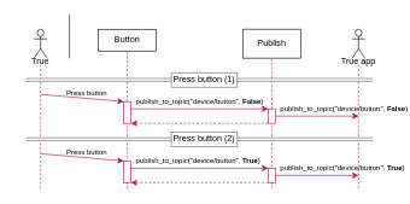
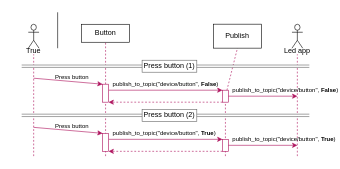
  <mxCell id="0" />
  <mxCell id="1" parent="0" />
  <mxCell id="2" value="" style="endArrow=none;html=1;rounded=0;strokeColor=#AD105C;dashed=1;entryX=0.5;entryY=1;entryDx=0;entryDy=0;" edge="1" parent="1" source="23" target="20"><mxGeometry width="50" height="50" relative="1" as="geometry"><mxPoint x="174.58" y="550" as="sourcePoint" /><mxPoint x="174.58" y="80" as="targetPoint" /></mxGeometry></mxCell>
  <mxCell id="3" value="" style="endArrow=none;html=1;rounded=0;strokeColor=#AD105C;dashed=1;entryX=0.5;entryY=1;entryDx=0;entryDy=0;" edge="1" parent="1" source="26" target="7"><mxGeometry width="50" height="50" relative="1" as="geometry"><mxPoint x="374.66" y="550" as="sourcePoint" /><mxPoint x="374.66" y="80" as="targetPoint" /></mxGeometry></mxCell>
  <mxCell id="4" value="" style="endArrow=none;html=1;rounded=0;strokeColor=#AD105C;dashed=1;" edge="1" parent="1"><mxGeometry width="50" height="50" relative="1" as="geometry"><mxPoint x="55" y="260" as="sourcePoint" /><mxPoint x="55" y="90" as="targetPoint" /></mxGeometry></mxCell>
  <mxCell id="5" value="" style="endArrow=none;html=1;rounded=0;strokeColor=#AD105C;dashed=1;" parent="1" edge="1"><mxGeometry width="50" height="50" relative="1" as="geometry"><mxPoint x="495" y="260" as="sourcePoint" /><mxPoint x="495" y="90" as="targetPoint" /></mxGeometry></mxCell>
  <mxCell id="6" value="" style="endArrow=none;html=1;rounded=0;" parent="1" edge="1"><mxGeometry width="50" height="50" relative="1" as="geometry"><mxPoint x="95" y="80" as="sourcePoint" /><mxPoint x="95" y="20" as="targetPoint" /></mxGeometry></mxCell>
- <mxCell id="7" value="Publish" style="rounded=0;whiteSpace=wrap;html=1;" parent="1" vertex="1"><mxGeometry x="335" y="39.83" width="80" height="40" as="geometry" /></mxCell>
+ <mxCell id="7" value="Publish" style="rounded=0;whiteSpace=wrap;html=1;" parent="1" vertex="1"><mxGeometry x="355" y="39.83" width="80" height="40" as="geometry" /></mxCell>
  <mxCell id="8" value="" style="endArrow=classic;html=1;rounded=0;strokeColor=#AD105C;entryX=0;entryY=0;entryDx=0;entryDy=0;" parent="1" edge="1" target="26"><mxGeometry width="50" height="50" relative="1" as="geometry"><mxPoint x="180" y="150" as="sourcePoint" /><mxPoint x="335" y="150" as="targetPoint" /></mxGeometry></mxCell>
  <mxCell id="9" value="&lt;div&gt;publish_to_topic(&lt;span style=&quot;background-color: initial;&quot;&gt;&quot;device/button&quot;,&amp;nbsp;&lt;/span&gt;&lt;b style=&quot;background-color: initial;&quot;&gt;False&lt;/b&gt;&lt;span style=&quot;background-color: initial;&quot;&gt;)&lt;/span&gt;&lt;/div&gt;" style="text;html=1;strokeColor=none;fillColor=none;align=left;verticalAlign=middle;whiteSpace=wrap;rounded=0;fontSize=10;" parent="1" vertex="1"><mxGeometry x="185" y="133" width="150" height="14" as="geometry" /></mxCell>
  <mxCell id="10" value="" style="endArrow=classic;html=1;rounded=0;strokeColor=#AD105C;dashed=1;exitX=0;exitY=1;exitDx=0;exitDy=0;entryX=1;entryY=1;entryDx=0;entryDy=0;" parent="1" edge="1" target="23" source="26"><mxGeometry width="50" height="50" relative="1" as="geometry"><mxPoint x="370" y="170" as="sourcePoint" /><mxPoint x="180" y="170" as="targetPoint" /></mxGeometry></mxCell>
  <mxCell id="11" value="" style="group" parent="1" vertex="1" connectable="0"><mxGeometry x="35" y="108" width="480" height="14" as="geometry" /></mxCell>
  <mxCell id="12" value="" style="rounded=0;whiteSpace=wrap;html=1;strokeColor=none;" parent="11" vertex="1"><mxGeometry width="480.0" height="4" as="geometry" /></mxCell>
  <mxCell id="13" value="Press button (1)" style="rounded=0;whiteSpace=wrap;html=1;strokeColor=#666666;" parent="11" vertex="1"><mxGeometry x="200.949" y="-8" width="91.281" height="20" as="geometry" /></mxCell>
  <mxCell id="14" value="" style="endArrow=none;html=1;rounded=0;shape=link;strokeColor=#666666;entryX=1;entryY=0.5;entryDx=0;entryDy=0;" parent="11" source="13" target="12" edge="1"><mxGeometry width="50" height="50" relative="1" as="geometry"><mxPoint x="73.22" y="-0.04" as="sourcePoint" /><mxPoint x="463.729" y="-8" as="targetPoint" /></mxGeometry></mxCell>
  <mxCell id="15" value="" style="endArrow=none;html=1;rounded=0;shape=link;strokeColor=#666666;exitX=0;exitY=0.5;exitDx=0;exitDy=0;" parent="11" target="13" edge="1" source="12"><mxGeometry width="50" height="50" relative="1" as="geometry"><mxPoint x="-26.667" y="2" as="sourcePoint" /><mxPoint x="426.667" y="-0.04" as="targetPoint" /></mxGeometry></mxCell>
  <mxCell id="16" value="" style="shape=umlActor;verticalLabelPosition=bottom;verticalAlign=top;html=1;outlineConnect=0;" parent="1" vertex="1"><mxGeometry x="486" y="40" width="18" height="40" as="geometry" /></mxCell>
- <mxCell id="17" value="True app" style="text;html=1;strokeColor=none;fillColor=none;align=center;verticalAlign=middle;whiteSpace=wrap;rounded=0;" parent="1" vertex="1"><mxGeometry x="460.94" y="79.83" width="68.12" height="10" as="geometry" /></mxCell>
+ <mxCell id="17" value="Led app" style="text;html=1;strokeColor=none;fillColor=none;align=center;verticalAlign=middle;whiteSpace=wrap;rounded=0;" parent="1" vertex="1"><mxGeometry x="460.94" y="79.83" width="68.12" height="10" as="geometry" /></mxCell>
  <mxCell id="18" value="" style="shape=umlActor;verticalLabelPosition=bottom;verticalAlign=top;html=1;outlineConnect=0;" vertex="1" parent="1"><mxGeometry x="46" y="40" width="18" height="40" as="geometry" /></mxCell>
  <mxCell id="19" value="True" style="text;html=1;strokeColor=none;fillColor=none;align=center;verticalAlign=middle;whiteSpace=wrap;rounded=0;" vertex="1" parent="1"><mxGeometry x="20.94" y="79.83" width="68.12" height="10" as="geometry" /></mxCell>
  <mxCell id="20" value="Button" style="rounded=0;whiteSpace=wrap;html=1;" vertex="1" parent="1"><mxGeometry x="135" y="40" width="80" height="30" as="geometry" /></mxCell>
  <mxCell id="21" value="" style="endArrow=classic;html=1;rounded=0;strokeColor=#AD105C;entryX=0;entryY=0;entryDx=0;entryDy=0;" edge="1" parent="1" target="23"><mxGeometry width="50" height="50" relative="1" as="geometry"><mxPoint x="55" y="130" as="sourcePoint" /><mxPoint x="155" y="160" as="targetPoint" /></mxGeometry></mxCell>
  <mxCell id="22" value="" style="endArrow=none;html=1;rounded=0;strokeColor=#AD105C;dashed=1;" edge="1" parent="1" target="23"><mxGeometry width="50" height="50" relative="1" as="geometry"><mxPoint x="175" y="260" as="sourcePoint" /><mxPoint x="174.58" y="80" as="targetPoint" /></mxGeometry></mxCell>
  <mxCell id="23" value="" style="rounded=0;whiteSpace=wrap;html=1;fillColor=default;strokeColor=#AD105C;strokeWidth=1;" parent="1" vertex="1"><mxGeometry x="170" y="140" width="10" height="30" as="geometry" /></mxCell>
  <mxCell id="24" value="&lt;div&gt;Press button&lt;/div&gt;" style="text;html=1;strokeColor=none;fillColor=none;align=left;verticalAlign=middle;whiteSpace=wrap;rounded=0;fontSize=10;" vertex="1" parent="1"><mxGeometry x="89.06" y="122" width="60" height="11" as="geometry" /></mxCell>
  <mxCell id="25" value="" style="endArrow=none;html=1;rounded=0;strokeColor=#AD105C;dashed=1;entryX=0.5;entryY=1;entryDx=0;entryDy=0;" edge="1" parent="1" target="26"><mxGeometry width="50" height="50" relative="1" as="geometry"><mxPoint x="375" y="260" as="sourcePoint" /><mxPoint x="375" y="80" as="targetPoint" /></mxGeometry></mxCell>
  <mxCell id="26" value="" style="rounded=0;whiteSpace=wrap;html=1;fillColor=none;strokeColor=#AD105C;strokeWidth=1;" vertex="1" parent="1"><mxGeometry x="370" y="150" width="10" height="20" as="geometry" /></mxCell>
  <mxCell id="27" value="" style="endArrow=classic;html=1;rounded=0;strokeColor=#AD105C;exitX=1;exitY=0.5;exitDx=0;exitDy=0;" edge="1" parent="1" source="26"><mxGeometry width="50" height="50" relative="1" as="geometry"><mxPoint x="380" y="159.64" as="sourcePoint" /><mxPoint x="495" y="160" as="targetPoint" /></mxGeometry></mxCell>
  <mxCell id="28" value="&lt;div&gt;publish_to_topic(&lt;span style=&quot;background-color: initial;&quot;&gt;&quot;device/button&quot;,&amp;nbsp;&lt;/span&gt;&lt;b style=&quot;background-color: initial;&quot;&gt;False&lt;/b&gt;&lt;span style=&quot;background-color: initial;&quot;&gt;)&lt;/span&gt;&lt;/div&gt;" style="text;html=1;strokeColor=none;fillColor=none;align=left;verticalAlign=middle;whiteSpace=wrap;rounded=0;fontSize=10;" vertex="1" parent="1"><mxGeometry x="385" y="143" width="150" height="14" as="geometry" /></mxCell>
  <mxCell id="29" value="" style="endArrow=classic;html=1;rounded=0;strokeColor=#AD105C;entryX=0;entryY=0;entryDx=0;entryDy=0;" edge="1" parent="1" target="40"><mxGeometry width="50" height="50" relative="1" as="geometry"><mxPoint x="180" y="232" as="sourcePoint" /><mxPoint x="335" y="232" as="targetPoint" /></mxGeometry></mxCell>
  <mxCell id="30" value="&lt;div&gt;publish_to_topic(&lt;span style=&quot;background-color: initial;&quot;&gt;&quot;device/button&quot;,&amp;nbsp;&lt;/span&gt;&lt;b style=&quot;background-color: initial;&quot;&gt;True&lt;/b&gt;&lt;span style=&quot;background-color: initial;&quot;&gt;)&lt;/span&gt;&lt;/div&gt;" style="text;html=1;strokeColor=none;fillColor=none;align=left;verticalAlign=middle;whiteSpace=wrap;rounded=0;fontSize=10;" vertex="1" parent="1"><mxGeometry x="185" y="215" width="150" height="14" as="geometry" /></mxCell>
  <mxCell id="31" value="" style="endArrow=classic;html=1;rounded=0;strokeColor=#AD105C;dashed=1;exitX=0;exitY=1;exitDx=0;exitDy=0;entryX=1;entryY=1;entryDx=0;entryDy=0;" edge="1" parent="1" source="40" target="38"><mxGeometry width="50" height="50" relative="1" as="geometry"><mxPoint x="370" y="252" as="sourcePoint" /><mxPoint x="180" y="252" as="targetPoint" /></mxGeometry></mxCell>
  <mxCell id="32" value="" style="group" vertex="1" connectable="0" parent="1"><mxGeometry x="35" y="190" width="480" height="14" as="geometry" /></mxCell>
  <mxCell id="33" value="" style="rounded=0;whiteSpace=wrap;html=1;strokeColor=none;" vertex="1" parent="32"><mxGeometry width="480.0" height="4" as="geometry" /></mxCell>
  <mxCell id="34" value="Press button (2)" style="rounded=0;whiteSpace=wrap;html=1;strokeColor=#666666;" vertex="1" parent="32"><mxGeometry x="200.949" y="-8" width="91.281" height="20" as="geometry" /></mxCell>
  <mxCell id="35" value="" style="endArrow=none;html=1;rounded=0;shape=link;strokeColor=#666666;entryX=1;entryY=0.5;entryDx=0;entryDy=0;" edge="1" parent="32" source="34" target="33"><mxGeometry width="50" height="50" relative="1" as="geometry"><mxPoint x="73.22" y="-0.04" as="sourcePoint" /><mxPoint x="463.729" y="-8" as="targetPoint" /></mxGeometry></mxCell>
  <mxCell id="36" value="" style="endArrow=none;html=1;rounded=0;shape=link;strokeColor=#666666;exitX=0;exitY=0.5;exitDx=0;exitDy=0;" edge="1" parent="32" source="33" target="34"><mxGeometry width="50" height="50" relative="1" as="geometry"><mxPoint x="-26.667" y="2" as="sourcePoint" /><mxPoint x="426.667" y="-0.04" as="targetPoint" /></mxGeometry></mxCell>
  <mxCell id="37" value="" style="endArrow=classic;html=1;rounded=0;strokeColor=#AD105C;entryX=0;entryY=0;entryDx=0;entryDy=0;" edge="1" parent="1" target="38"><mxGeometry width="50" height="50" relative="1" as="geometry"><mxPoint x="55" y="212" as="sourcePoint" /><mxPoint x="155" y="242" as="targetPoint" /></mxGeometry></mxCell>
  <mxCell id="38" value="" style="rounded=0;whiteSpace=wrap;html=1;fillColor=default;strokeColor=#AD105C;strokeWidth=1;" vertex="1" parent="1"><mxGeometry x="170" y="222" width="10" height="30" as="geometry" /></mxCell>
  <mxCell id="39" value="&lt;div&gt;Press button&lt;/div&gt;" style="text;html=1;strokeColor=none;fillColor=none;align=left;verticalAlign=middle;whiteSpace=wrap;rounded=0;fontSize=10;" vertex="1" parent="1"><mxGeometry x="89.06" y="204" width="60" height="11" as="geometry" /></mxCell>
  <mxCell id="40" value="" style="rounded=0;whiteSpace=wrap;html=1;fillColor=default;strokeColor=#AD105C;strokeWidth=1;" vertex="1" parent="1"><mxGeometry x="370" y="232" width="10" height="20" as="geometry" /></mxCell>
  <mxCell id="41" value="" style="endArrow=classic;html=1;rounded=0;strokeColor=#AD105C;exitX=1;exitY=0.5;exitDx=0;exitDy=0;" edge="1" parent="1" source="40"><mxGeometry width="50" height="50" relative="1" as="geometry"><mxPoint x="380" y="241.64" as="sourcePoint" /><mxPoint x="495" y="242" as="targetPoint" /></mxGeometry></mxCell>
  <mxCell id="42" value="&lt;div&gt;publish_to_topic(&lt;span style=&quot;background-color: initial;&quot;&gt;&quot;device/button&quot;,&amp;nbsp;&lt;/span&gt;&lt;b style=&quot;background-color: initial;&quot;&gt;True&lt;/b&gt;&lt;span style=&quot;background-color: initial;&quot;&gt;)&lt;/span&gt;&lt;/div&gt;" style="text;html=1;strokeColor=none;fillColor=none;align=left;verticalAlign=middle;whiteSpace=wrap;rounded=0;fontSize=10;" vertex="1" parent="1"><mxGeometry x="385" y="225" width="150" height="14" as="geometry" /></mxCell>
